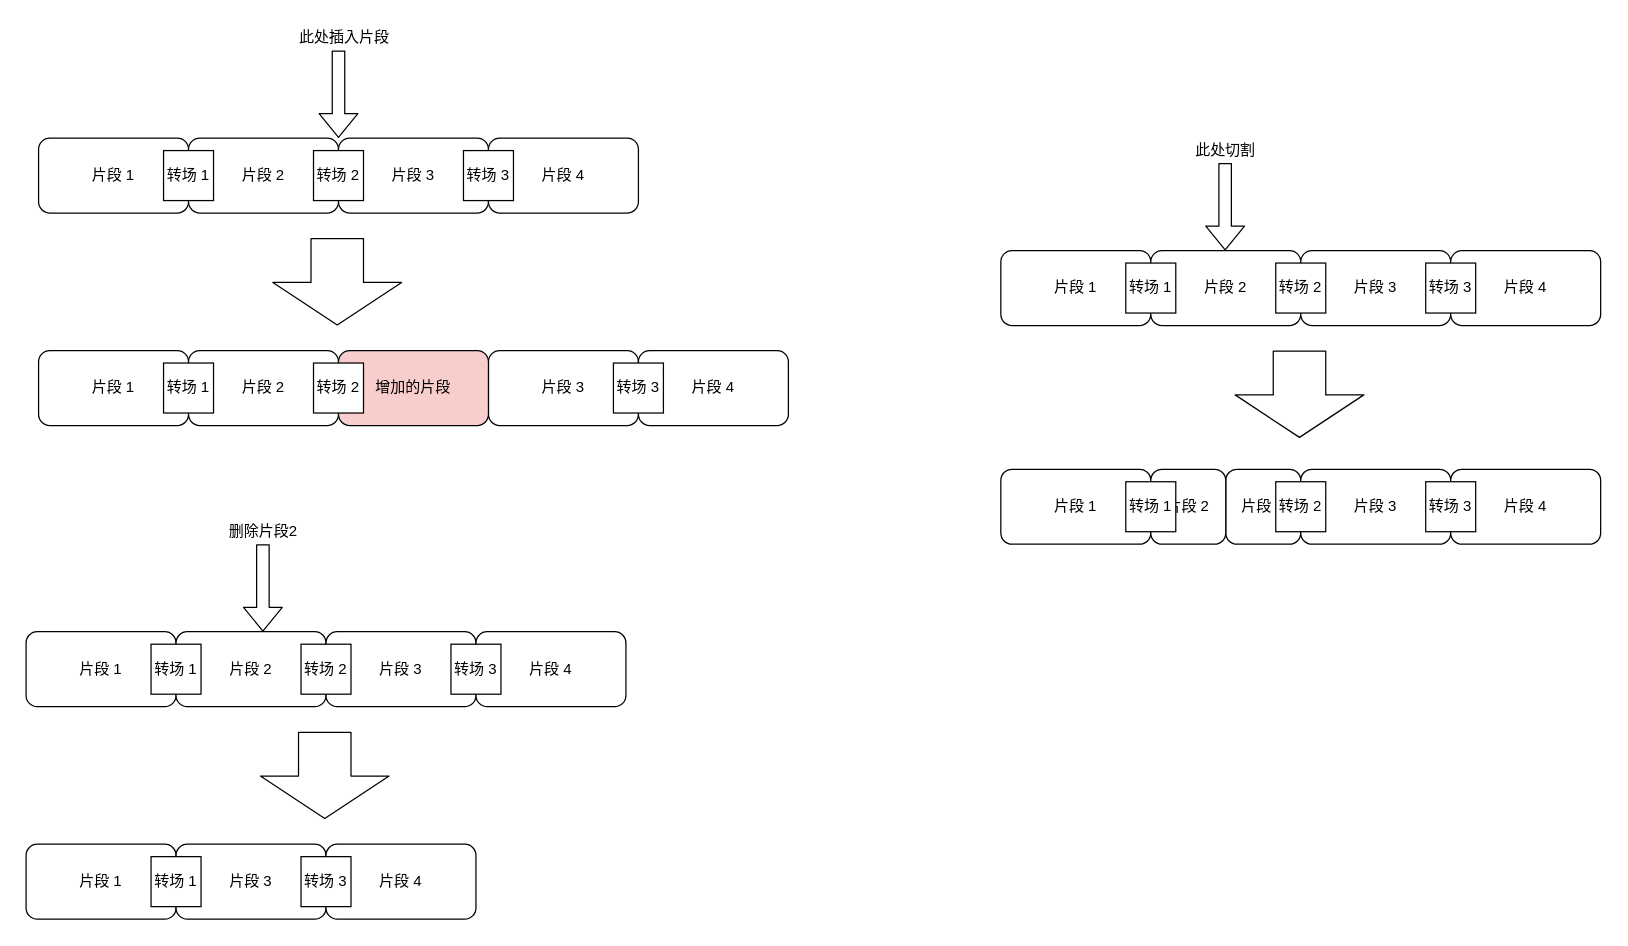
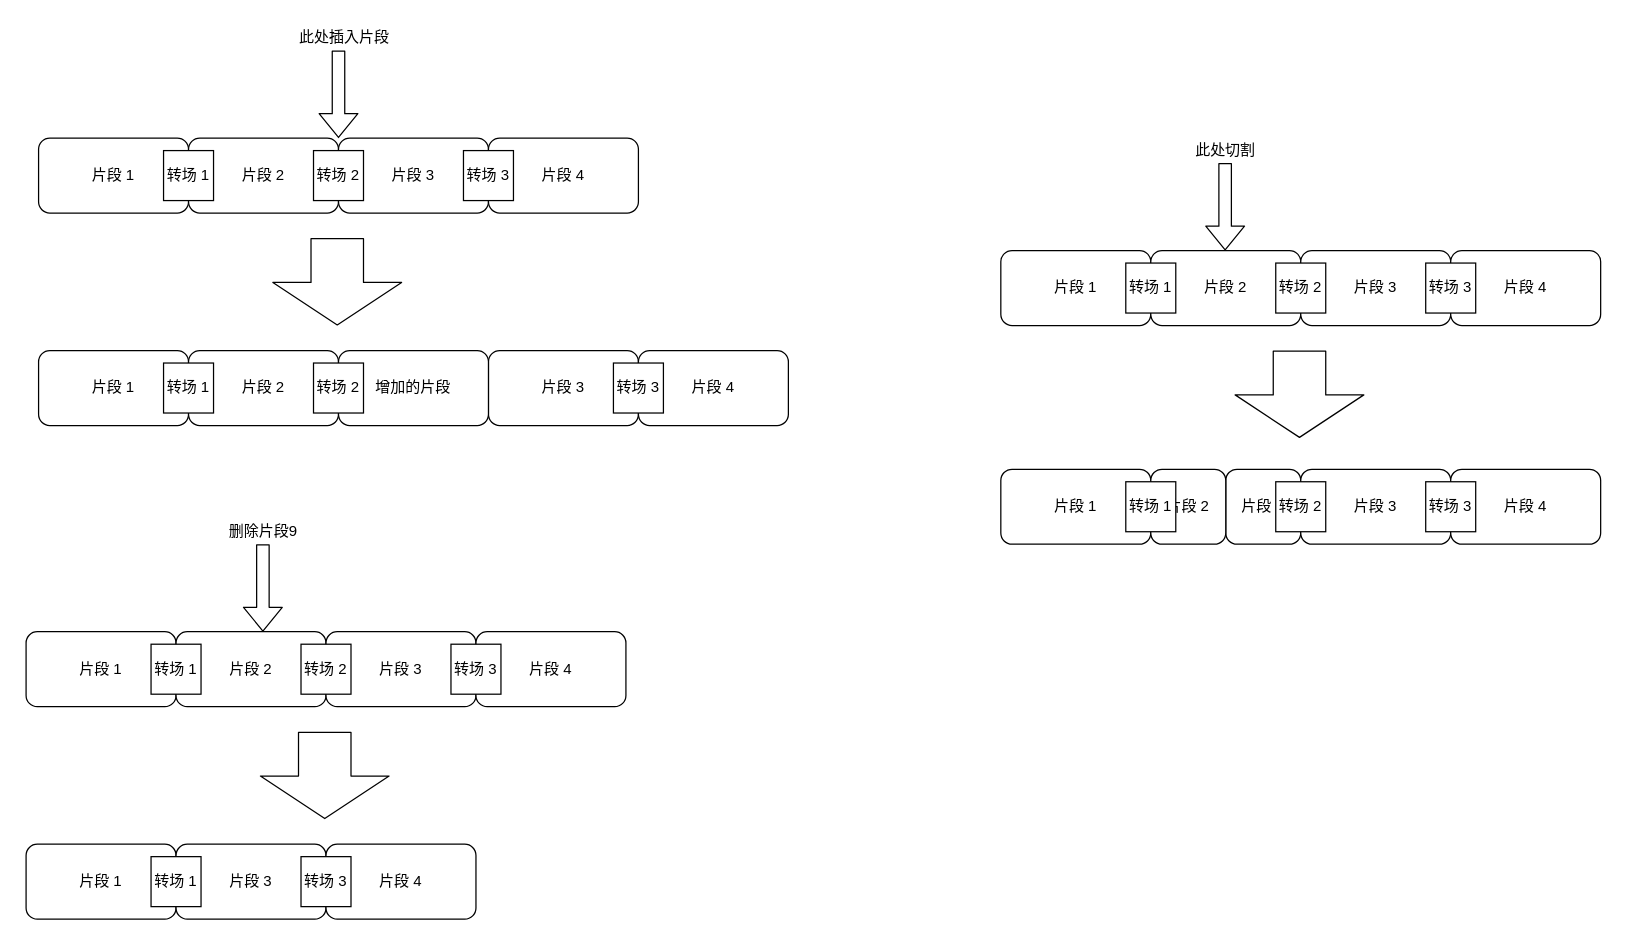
  <mxCell id="0" />
  <mxCell id="1" parent="0" />
  <mxCell id="2" value="片段 2" style="rounded=1;whiteSpace=wrap;html=1;" vertex="1" parent="1"><mxGeometry x="980" y="375" width="60" height="60" as="geometry" /></mxCell>
  <mxCell id="3" value="片段 1" style="rounded=1;whiteSpace=wrap;html=1;" parent="1" vertex="1"><mxGeometry x="30" y="110" width="120" height="60" as="geometry" /></mxCell>
  <mxCell id="4" value="片段 2" style="rounded=1;whiteSpace=wrap;html=1;" parent="1" vertex="1"><mxGeometry x="150" y="110" width="120" height="60" as="geometry" /></mxCell>
  <mxCell id="5" value="片段 3" style="rounded=1;whiteSpace=wrap;html=1;" parent="1" vertex="1"><mxGeometry x="270" y="110" width="120" height="60" as="geometry" /></mxCell>
  <mxCell id="6" value="片段 4" style="rounded=1;whiteSpace=wrap;html=1;" parent="1" vertex="1"><mxGeometry x="390" y="110" width="120" height="60" as="geometry" /></mxCell>
  <mxCell id="7" value="转场 1" style="rounded=0;whiteSpace=wrap;html=1;" parent="1" vertex="1"><mxGeometry x="130" y="120" width="40" height="40" as="geometry" /></mxCell>
  <mxCell id="8" value="转场 2" style="rounded=0;whiteSpace=wrap;html=1;" parent="1" vertex="1"><mxGeometry x="250" y="120" width="40" height="40" as="geometry" /></mxCell>
  <mxCell id="9" value="转场 3" style="rounded=0;whiteSpace=wrap;html=1;" parent="1" vertex="1"><mxGeometry x="370" y="120" width="40" height="40" as="geometry" /></mxCell>
  <mxCell id="10" value="" style="shape=flexArrow;endArrow=classic;html=1;" parent="1" edge="1"><mxGeometry width="50" height="50" relative="1" as="geometry"><mxPoint x="270" y="40" as="sourcePoint" /><mxPoint x="270" y="110" as="targetPoint" /></mxGeometry></mxCell>
  <mxCell id="11" value="此处插入片段" style="text;html=1;strokeColor=none;fillColor=none;align=center;verticalAlign=middle;whiteSpace=wrap;rounded=0;" parent="1" vertex="1"><mxGeometry x="230" y="20" width="90" height="20" as="geometry" /></mxCell>
  <mxCell id="12" value="" style="shape=flexArrow;endArrow=classic;html=1;endWidth=60;endSize=11;width=42;" edge="1" parent="1"><mxGeometry width="50" height="50" relative="1" as="geometry"><mxPoint x="269" y="190" as="sourcePoint" /><mxPoint x="269" y="260" as="targetPoint" /></mxGeometry></mxCell>
  <mxCell id="13" value="片段 1" style="rounded=1;whiteSpace=wrap;html=1;" vertex="1" parent="1"><mxGeometry x="30" y="280" width="120" height="60" as="geometry" /></mxCell>
  <mxCell id="14" value="片段 2" style="rounded=1;whiteSpace=wrap;html=1;" vertex="1" parent="1"><mxGeometry x="150" y="280" width="120" height="60" as="geometry" /></mxCell>
  <mxCell id="15" value="片段 3" style="rounded=1;whiteSpace=wrap;html=1;" vertex="1" parent="1"><mxGeometry x="390" y="280" width="120" height="60" as="geometry" /></mxCell>
  <mxCell id="16" value="片段 4" style="rounded=1;whiteSpace=wrap;html=1;" vertex="1" parent="1"><mxGeometry x="510" y="280" width="120" height="60" as="geometry" /></mxCell>
  <mxCell id="17" value="转场 1" style="rounded=0;whiteSpace=wrap;html=1;" vertex="1" parent="1"><mxGeometry x="130" y="290" width="40" height="40" as="geometry" /></mxCell>
  <mxCell id="18" value="转场 3" style="rounded=0;whiteSpace=wrap;html=1;" vertex="1" parent="1"><mxGeometry x="490" y="290" width="40" height="40" as="geometry" /></mxCell>
- <mxCell id="19" value="增加的片段" style="rounded=1;whiteSpace=wrap;html=1;fillColor=#f8cecc;" vertex="1" parent="1"><mxGeometry x="270" y="280" width="120" height="60" as="geometry" /></mxCell>
+ <mxCell id="19" value="增加的片段" style="rounded=1;whiteSpace=wrap;html=1;" vertex="1" parent="1"><mxGeometry x="270" y="280" width="120" height="60" as="geometry" /></mxCell>
  <mxCell id="20" value="转场 2" style="rounded=0;whiteSpace=wrap;html=1;" vertex="1" parent="1"><mxGeometry x="250" y="290" width="40" height="40" as="geometry" /></mxCell>
  <mxCell id="21" value="片段 1" style="rounded=1;whiteSpace=wrap;html=1;" vertex="1" parent="1"><mxGeometry x="20" y="505" width="120" height="60" as="geometry" /></mxCell>
  <mxCell id="22" value="片段 2" style="rounded=1;whiteSpace=wrap;html=1;" vertex="1" parent="1"><mxGeometry x="140" y="505" width="120" height="60" as="geometry" /></mxCell>
  <mxCell id="23" value="片段 3" style="rounded=1;whiteSpace=wrap;html=1;" vertex="1" parent="1"><mxGeometry x="260" y="505" width="120" height="60" as="geometry" /></mxCell>
  <mxCell id="24" value="片段 4" style="rounded=1;whiteSpace=wrap;html=1;" vertex="1" parent="1"><mxGeometry x="380" y="505" width="120" height="60" as="geometry" /></mxCell>
  <mxCell id="25" value="转场 1" style="rounded=0;whiteSpace=wrap;html=1;" vertex="1" parent="1"><mxGeometry x="120" y="515" width="40" height="40" as="geometry" /></mxCell>
  <mxCell id="26" value="转场 2" style="rounded=0;whiteSpace=wrap;html=1;" vertex="1" parent="1"><mxGeometry x="240" y="515" width="40" height="40" as="geometry" /></mxCell>
  <mxCell id="27" value="转场 3" style="rounded=0;whiteSpace=wrap;html=1;" vertex="1" parent="1"><mxGeometry x="360" y="515" width="40" height="40" as="geometry" /></mxCell>
  <mxCell id="28" value="" style="shape=flexArrow;endArrow=classic;html=1;" edge="1" parent="1"><mxGeometry width="50" height="50" relative="1" as="geometry"><mxPoint x="209.5" y="435" as="sourcePoint" /><mxPoint x="209.5" y="505" as="targetPoint" /></mxGeometry></mxCell>
- <mxCell id="29" value="删除片段2" style="text;html=1;strokeColor=none;fillColor=none;align=center;verticalAlign=middle;whiteSpace=wrap;rounded=0;" vertex="1" parent="1"><mxGeometry x="165" y="415" width="90" height="20" as="geometry" /></mxCell>
+ <mxCell id="29" value="删除片段9" style="text;html=1;strokeColor=none;fillColor=none;align=center;verticalAlign=middle;whiteSpace=wrap;rounded=0;" vertex="1" parent="1"><mxGeometry x="165" y="415" width="90" height="20" as="geometry" /></mxCell>
  <mxCell id="30" value="" style="shape=flexArrow;endArrow=classic;html=1;endWidth=60;endSize=11;width=42;" edge="1" parent="1"><mxGeometry width="50" height="50" relative="1" as="geometry"><mxPoint x="259" y="585" as="sourcePoint" /><mxPoint x="259" y="655" as="targetPoint" /></mxGeometry></mxCell>
  <mxCell id="31" value="片段 1" style="rounded=1;whiteSpace=wrap;html=1;" vertex="1" parent="1"><mxGeometry x="20" y="675" width="120" height="60" as="geometry" /></mxCell>
  <mxCell id="32" value="片段 3" style="rounded=1;whiteSpace=wrap;html=1;" vertex="1" parent="1"><mxGeometry x="140" y="675" width="120" height="60" as="geometry" /></mxCell>
  <mxCell id="33" value="片段 4" style="rounded=1;whiteSpace=wrap;html=1;" vertex="1" parent="1"><mxGeometry x="260" y="675" width="120" height="60" as="geometry" /></mxCell>
  <mxCell id="34" value="转场 1" style="rounded=0;whiteSpace=wrap;html=1;" vertex="1" parent="1"><mxGeometry x="120" y="685" width="40" height="40" as="geometry" /></mxCell>
  <mxCell id="35" value="转场 3" style="rounded=0;whiteSpace=wrap;html=1;" vertex="1" parent="1"><mxGeometry x="240" y="685" width="40" height="40" as="geometry" /></mxCell>
  <mxCell id="36" value="片段 1" style="rounded=1;whiteSpace=wrap;html=1;" vertex="1" parent="1"><mxGeometry x="800" y="200" width="120" height="60" as="geometry" /></mxCell>
  <mxCell id="37" value="片段 2" style="rounded=1;whiteSpace=wrap;html=1;" vertex="1" parent="1"><mxGeometry x="920" y="200" width="120" height="60" as="geometry" /></mxCell>
  <mxCell id="38" value="片段 3" style="rounded=1;whiteSpace=wrap;html=1;" vertex="1" parent="1"><mxGeometry x="1040" y="200" width="120" height="60" as="geometry" /></mxCell>
  <mxCell id="39" value="片段 4" style="rounded=1;whiteSpace=wrap;html=1;" vertex="1" parent="1"><mxGeometry x="1160" y="200" width="120" height="60" as="geometry" /></mxCell>
  <mxCell id="40" value="转场 1" style="rounded=0;whiteSpace=wrap;html=1;" vertex="1" parent="1"><mxGeometry x="900" y="210" width="40" height="40" as="geometry" /></mxCell>
  <mxCell id="41" value="转场 2" style="rounded=0;whiteSpace=wrap;html=1;" vertex="1" parent="1"><mxGeometry x="1020" y="210" width="40" height="40" as="geometry" /></mxCell>
  <mxCell id="42" value="转场 3" style="rounded=0;whiteSpace=wrap;html=1;" vertex="1" parent="1"><mxGeometry x="1140" y="210" width="40" height="40" as="geometry" /></mxCell>
  <mxCell id="43" value="" style="shape=flexArrow;endArrow=classic;html=1;" edge="1" parent="1"><mxGeometry width="50" height="50" relative="1" as="geometry"><mxPoint x="979.5" y="130" as="sourcePoint" /><mxPoint x="979.5" y="200" as="targetPoint" /></mxGeometry></mxCell>
  <mxCell id="44" value="此处切割" style="text;html=1;strokeColor=none;fillColor=none;align=center;verticalAlign=middle;whiteSpace=wrap;rounded=0;" vertex="1" parent="1"><mxGeometry x="935" y="110" width="90" height="20" as="geometry" /></mxCell>
  <mxCell id="45" value="" style="shape=flexArrow;endArrow=classic;html=1;endWidth=60;endSize=11;width=42;" edge="1" parent="1"><mxGeometry width="50" height="50" relative="1" as="geometry"><mxPoint x="1039" y="280" as="sourcePoint" /><mxPoint x="1039" y="350" as="targetPoint" /></mxGeometry></mxCell>
  <mxCell id="46" value="片段 1" style="rounded=1;whiteSpace=wrap;html=1;" vertex="1" parent="1"><mxGeometry x="800" y="375" width="120" height="60" as="geometry" /></mxCell>
  <mxCell id="47" value="片段 2" style="rounded=1;whiteSpace=wrap;html=1;" vertex="1" parent="1"><mxGeometry x="920" y="375" width="60" height="60" as="geometry" /></mxCell>
  <mxCell id="48" value="片段 3" style="rounded=1;whiteSpace=wrap;html=1;" vertex="1" parent="1"><mxGeometry x="1040" y="375" width="120" height="60" as="geometry" /></mxCell>
  <mxCell id="49" value="片段 4" style="rounded=1;whiteSpace=wrap;html=1;" vertex="1" parent="1"><mxGeometry x="1160" y="375" width="120" height="60" as="geometry" /></mxCell>
  <mxCell id="50" value="转场 1" style="rounded=0;whiteSpace=wrap;html=1;" vertex="1" parent="1"><mxGeometry x="900" y="385" width="40" height="40" as="geometry" /></mxCell>
  <mxCell id="51" value="转场 2" style="rounded=0;whiteSpace=wrap;html=1;" vertex="1" parent="1"><mxGeometry x="1020" y="385" width="40" height="40" as="geometry" /></mxCell>
  <mxCell id="52" value="转场 3" style="rounded=0;whiteSpace=wrap;html=1;" vertex="1" parent="1"><mxGeometry x="1140" y="385" width="40" height="40" as="geometry" /></mxCell>
